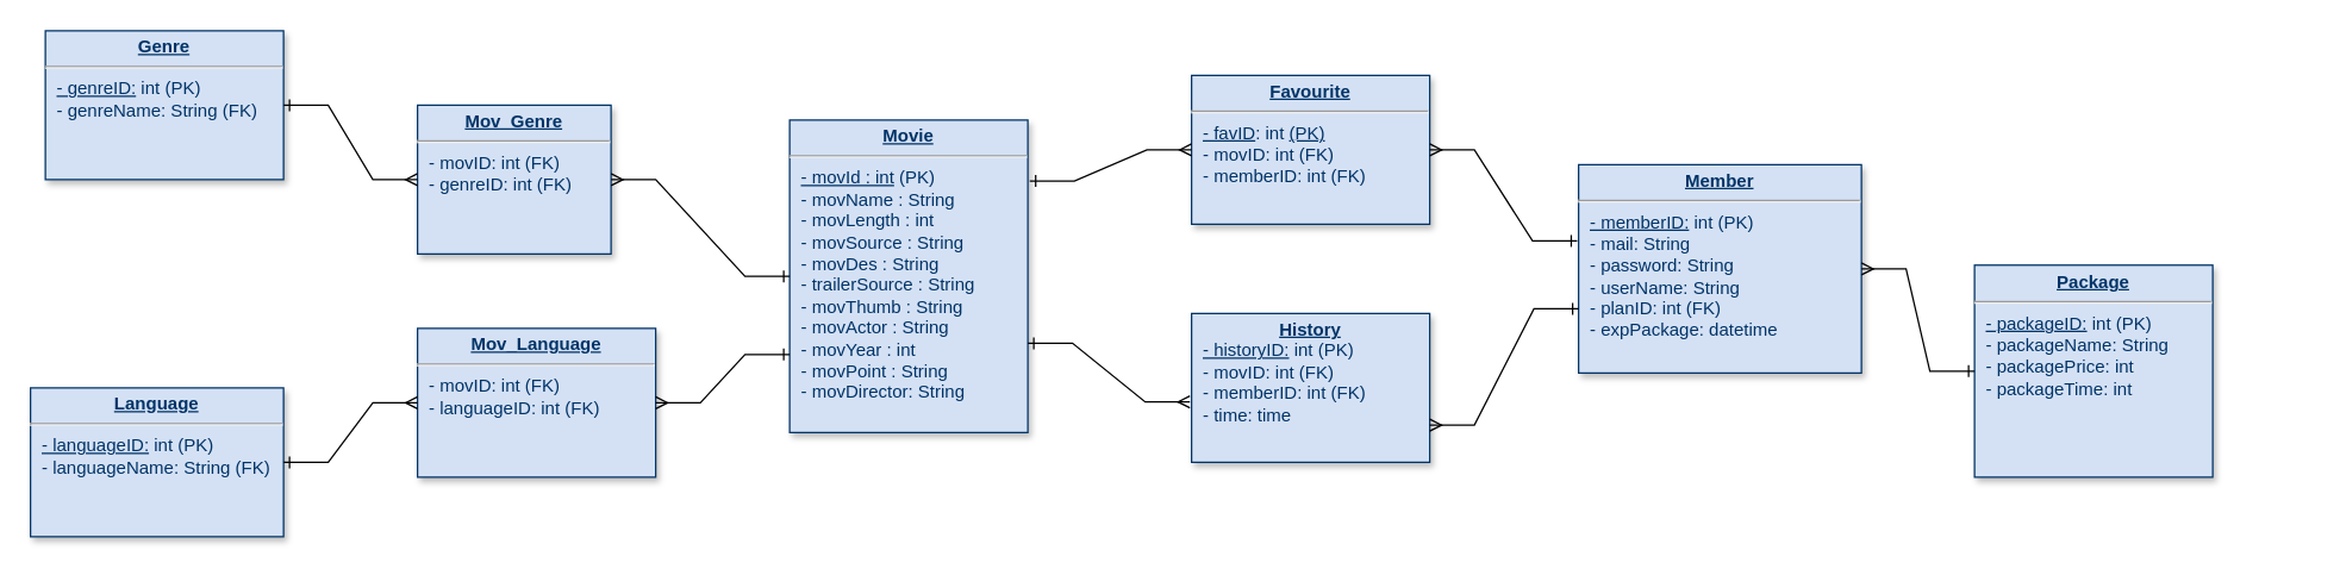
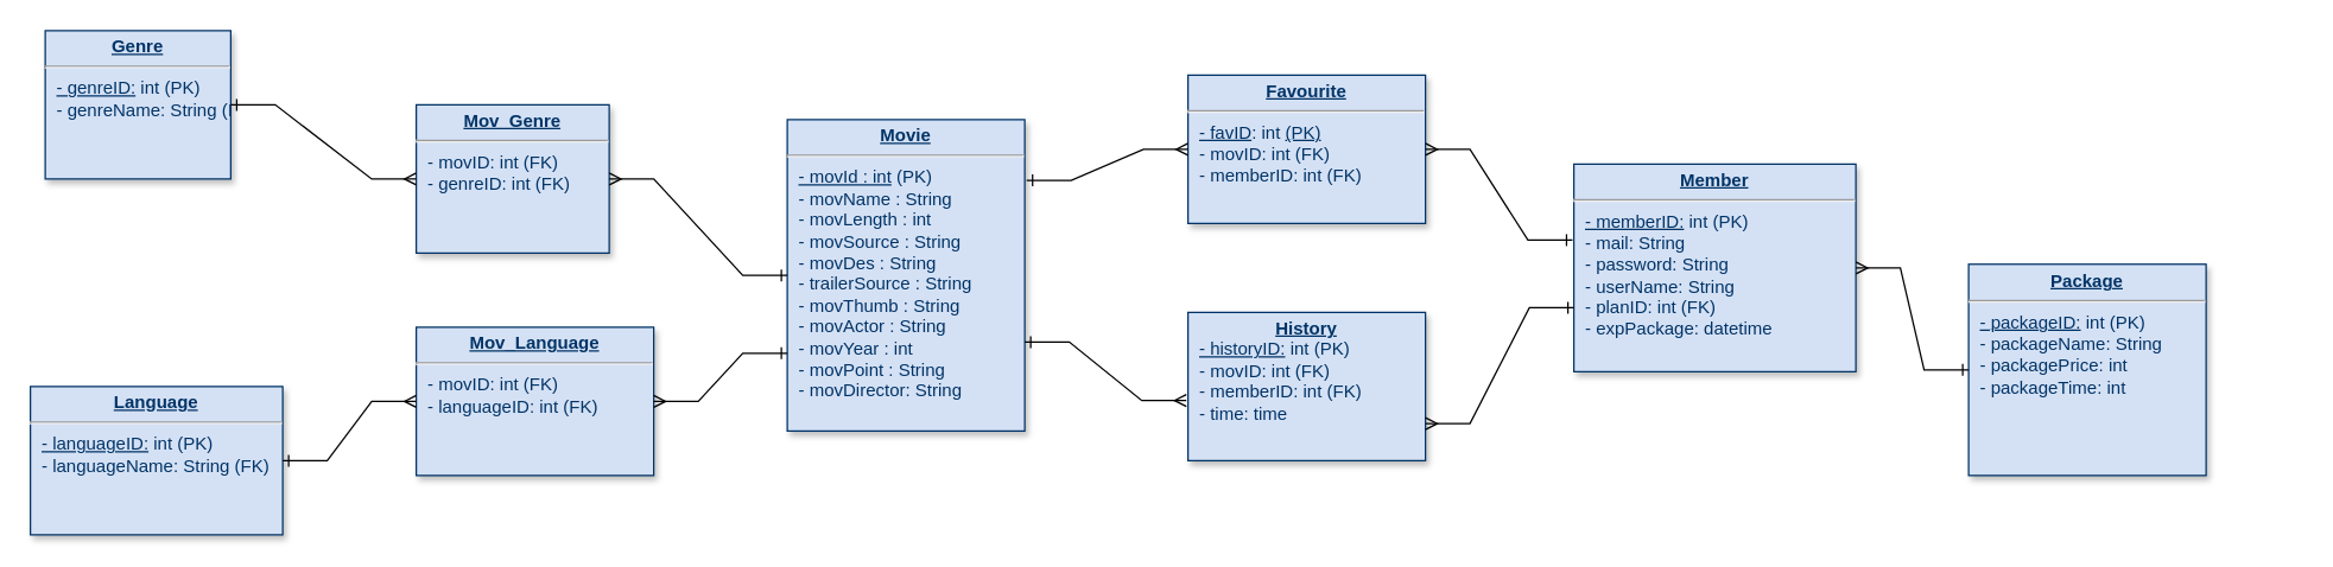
  <mxCell id="0" />
  <mxCell id="1" parent="0" />
  <mxCell id="2" value="&lt;p style=&quot;margin: 0px; margin-top: 4px; text-align: center; text-decoration: underline;&quot;&gt;&lt;strong&gt;Movie&lt;/strong&gt;&lt;/p&gt;&lt;hr&gt;&lt;p style=&quot;margin: 0px; margin-left: 8px;&quot;&gt;&lt;u&gt;- movId : int&lt;/u&gt; (PK)&lt;/p&gt;&lt;p style=&quot;margin: 0px; margin-left: 8px;&quot;&gt;- movName : String&lt;/p&gt;&lt;p style=&quot;margin: 0px; margin-left: 8px;&quot;&gt;- movLength : int&lt;/p&gt;&lt;p style=&quot;margin: 0px; margin-left: 8px;&quot;&gt;- movSource : String&lt;/p&gt;&lt;p style=&quot;margin: 0px; margin-left: 8px;&quot;&gt;- movDes : String&lt;br&gt;&lt;/p&gt;&lt;p style=&quot;margin: 0px; margin-left: 8px;&quot;&gt;- trailerSource : String&lt;br&gt;&lt;/p&gt;&lt;p style=&quot;margin: 0px; margin-left: 8px;&quot;&gt;- movThumb : String&lt;/p&gt;&lt;p style=&quot;margin: 0px; margin-left: 8px;&quot;&gt;- movActor : String&lt;/p&gt;&lt;p style=&quot;margin: 0px; margin-left: 8px;&quot;&gt;- movYear : int&lt;br&gt;&lt;/p&gt;&lt;p style=&quot;margin: 0px; margin-left: 8px;&quot;&gt;- movPoint : String&lt;/p&gt;&lt;p style=&quot;margin: 0px; margin-left: 8px;&quot;&gt;- movDirector: String&lt;/p&gt;&lt;p style=&quot;margin: 0px; margin-left: 8px;&quot;&gt;&lt;br&gt;&lt;/p&gt;" style="verticalAlign=top;align=left;overflow=fill;fontSize=12;fontFamily=Helvetica;html=1;strokeColor=#003366;shadow=1;fillColor=#D4E1F5;fontColor=#003366" parent="1" vertex="1"><mxGeometry x="530" y="80" width="160" height="210" as="geometry" /></mxCell>
  <mxCell id="3" value="&lt;p style=&quot;margin: 0px; margin-top: 4px; text-align: center; text-decoration: underline;&quot;&gt;&lt;b&gt;Member&lt;/b&gt;&lt;/p&gt;&lt;hr&gt;&lt;p style=&quot;margin: 0px; margin-left: 8px;&quot;&gt;&lt;u&gt;- memberID:&lt;/u&gt; int (PK)&lt;br&gt;&lt;/p&gt;&lt;p style=&quot;margin: 0px; margin-left: 8px;&quot;&gt;- mail: String&lt;/p&gt;&lt;p style=&quot;margin: 0px; margin-left: 8px;&quot;&gt;- password: String&lt;/p&gt;&lt;p style=&quot;margin: 0px; margin-left: 8px;&quot;&gt;- userName: String&lt;/p&gt;&lt;p style=&quot;margin: 0px; margin-left: 8px;&quot;&gt;- planID: int (FK)&lt;/p&gt;&lt;p style=&quot;margin: 0px; margin-left: 8px;&quot;&gt;- expPackage&lt;span style=&quot;background-color: initial;&quot;&gt;: datetime&lt;/span&gt;&lt;/p&gt;&lt;p style=&quot;margin: 0px; margin-left: 8px;&quot;&gt;&lt;span style=&quot;background-color: initial;&quot;&gt;&lt;br&gt;&lt;/span&gt;&lt;/p&gt;" style="verticalAlign=top;align=left;overflow=fill;fontSize=12;fontFamily=Helvetica;html=1;strokeColor=#003366;shadow=1;fillColor=#D4E1F5;fontColor=#003366" parent="1" vertex="1"><mxGeometry x="1060" y="110" width="190" height="140" as="geometry" /></mxCell>
  <mxCell id="4" value="&lt;p style=&quot;margin: 0px; margin-top: 4px; text-align: center; text-decoration: underline;&quot;&gt;&lt;strong&gt;Favourite&lt;/strong&gt;&lt;/p&gt;&lt;hr&gt;&lt;p style=&quot;margin: 0px; margin-left: 8px;&quot;&gt;&lt;u&gt;- favID&lt;/u&gt;: int&amp;nbsp;&lt;u&gt;(PK)&lt;/u&gt;&lt;/p&gt;&lt;p style=&quot;margin: 0px; margin-left: 8px;&quot;&gt;- movID: int (FK)&lt;/p&gt;&lt;p style=&quot;margin: 0px; margin-left: 8px;&quot;&gt;- memberID: int (FK)&lt;/p&gt;" style="verticalAlign=top;align=left;overflow=fill;fontSize=12;fontFamily=Helvetica;html=1;strokeColor=#003366;shadow=1;fillColor=#D4E1F5;fontColor=#003366" parent="1" vertex="1"><mxGeometry x="800" y="50" width="160" height="100" as="geometry" /></mxCell>
  <mxCell id="5" value="&lt;p style=&quot;margin: 0px; margin-top: 4px; text-align: center; text-decoration: underline;&quot;&gt;&lt;b&gt;History&lt;/b&gt;&lt;/p&gt;&lt;p style=&quot;border-color: var(--border-color); margin: 0px 0px 0px 8px;&quot;&gt;&lt;u&gt;- historyID:&lt;/u&gt; int (PK)&amp;nbsp;&lt;/p&gt;&lt;p style=&quot;border-color: var(--border-color); margin: 0px 0px 0px 8px;&quot;&gt;- movID: int (FK)&lt;/p&gt;&lt;p style=&quot;margin: 0px; margin-left: 8px;&quot;&gt;- memberID: int (FK)&lt;/p&gt;&lt;p style=&quot;margin: 0px; margin-left: 8px;&quot;&gt;- time: time&lt;/p&gt;&lt;p style=&quot;margin: 0px; margin-left: 8px;&quot;&gt;&lt;br&gt;&lt;/p&gt;&lt;p style=&quot;margin: 0px; margin-left: 8px;&quot;&gt;&lt;br&gt;&lt;/p&gt;" style="verticalAlign=top;align=left;overflow=fill;fontSize=12;fontFamily=Helvetica;html=1;strokeColor=#003366;shadow=1;fillColor=#D4E1F5;fontColor=#003366" parent="1" vertex="1"><mxGeometry x="800" y="210" width="160" height="100" as="geometry" /></mxCell>
  <mxCell id="6" value="&lt;p style=&quot;margin: 0px; margin-top: 4px; text-align: center; text-decoration: underline;&quot;&gt;&lt;strong&gt;Package&lt;/strong&gt;&lt;/p&gt;&lt;hr&gt;&lt;p style=&quot;margin: 0px; margin-left: 8px;&quot;&gt;&lt;u&gt;- packageID:&lt;/u&gt; int (PK)&lt;/p&gt;&lt;p style=&quot;margin: 0px; margin-left: 8px;&quot;&gt;- packageName: String&lt;/p&gt;&lt;p style=&quot;margin: 0px; margin-left: 8px;&quot;&gt;- packagePrice: int&lt;/p&gt;&lt;p style=&quot;margin: 0px; margin-left: 8px;&quot;&gt;- packageTime: int&lt;/p&gt;&lt;p style=&quot;margin: 0px; margin-left: 8px;&quot;&gt;&lt;br&gt;&lt;/p&gt;&lt;p style=&quot;margin: 0px; margin-left: 8px;&quot;&gt;&lt;br&gt;&lt;/p&gt;" style="verticalAlign=top;align=left;overflow=fill;fontSize=12;fontFamily=Helvetica;html=1;strokeColor=#003366;shadow=1;fillColor=#D4E1F5;fontColor=#003366" parent="1" vertex="1"><mxGeometry x="1326" y="177.5" width="160" height="142.5" as="geometry" /></mxCell>
  <mxCell id="7" value="" style="edgeStyle=entityRelationEdgeStyle;fontSize=12;html=1;endArrow=ERone;startArrow=ERmany;rounded=0;entryX=0;entryY=0.692;entryDx=0;entryDy=0;entryPerimeter=0;exitX=1;exitY=0.75;exitDx=0;exitDy=0;startFill=0;endFill=0;" parent="1" source="5" target="3" edge="1"><mxGeometry width="100" height="100" relative="1" as="geometry"><mxPoint x="960" y="250" as="sourcePoint" /><mxPoint x="1050" y="150" as="targetPoint" /><Array as="points"><mxPoint x="1040" y="200" /><mxPoint x="1070" y="150" /></Array></mxGeometry></mxCell>
  <mxCell id="8" value="" style="edgeStyle=entityRelationEdgeStyle;fontSize=12;html=1;endArrow=ERmany;rounded=0;exitX=1.008;exitY=0.195;exitDx=0;exitDy=0;exitPerimeter=0;entryX=0;entryY=0.5;entryDx=0;entryDy=0;startArrow=ERone;startFill=0;endFill=0;" parent="1" source="2" target="4" edge="1"><mxGeometry width="100" height="100" relative="1" as="geometry"><mxPoint x="850" y="180" as="sourcePoint" /><mxPoint x="950" y="80" as="targetPoint" /></mxGeometry></mxCell>
  <mxCell id="9" value="" style="edgeStyle=entityRelationEdgeStyle;fontSize=12;html=1;endArrow=ERone;startArrow=ERmany;rounded=0;exitX=1;exitY=0.5;exitDx=0;exitDy=0;entryX=-0.005;entryY=0.366;entryDx=0;entryDy=0;entryPerimeter=0;startFill=0;endFill=0;" parent="1" source="4" target="3" edge="1"><mxGeometry width="100" height="100" relative="1" as="geometry"><mxPoint x="850" y="180" as="sourcePoint" /><mxPoint x="950" y="80" as="targetPoint" /></mxGeometry></mxCell>
  <mxCell id="10" value="" style="edgeStyle=entityRelationEdgeStyle;fontSize=12;html=1;endArrow=ERmany;startArrow=ERone;rounded=0;entryX=-0.007;entryY=0.594;entryDx=0;entryDy=0;entryPerimeter=0;endFill=0;startFill=0;" parent="1" target="5" edge="1"><mxGeometry width="100" height="100" relative="1" as="geometry"><mxPoint x="690" y="230" as="sourcePoint" /><mxPoint x="790" y="130" as="targetPoint" /></mxGeometry></mxCell>
  <mxCell id="11" value="" style="edgeStyle=entityRelationEdgeStyle;fontSize=12;html=1;endArrow=ERone;startArrow=ERmany;rounded=0;exitX=1;exitY=0.5;exitDx=0;exitDy=0;startFill=0;endFill=0;" parent="1" source="3" target="6" edge="1"><mxGeometry width="100" height="100" relative="1" as="geometry"><mxPoint x="1380" y="220" as="sourcePoint" /><mxPoint x="1490" y="140" as="targetPoint" /><Array as="points"><mxPoint x="1410" y="240" /><mxPoint x="1540" y="180" /><mxPoint x="1550" y="190" /></Array></mxGeometry></mxCell>
  <mxCell id="12" value="&lt;p style=&quot;margin: 0px; margin-top: 4px; text-align: center; text-decoration: underline;&quot;&gt;&lt;b&gt;Mov_Genre&lt;/b&gt;&lt;/p&gt;&lt;hr&gt;&lt;p style=&quot;margin: 0px; margin-left: 8px;&quot;&gt;&lt;span style=&quot;background-color: initial;&quot;&gt;- movID: int (FK)&lt;/span&gt;&lt;br&gt;&lt;/p&gt;&lt;p style=&quot;margin: 0px; margin-left: 8px;&quot;&gt;- genreID: int (FK)&lt;/p&gt;" style="verticalAlign=top;align=left;overflow=fill;fontSize=12;fontFamily=Helvetica;html=1;strokeColor=#003366;shadow=1;fillColor=#D4E1F5;fontColor=#003366" parent="1" vertex="1"><mxGeometry x="280" y="70" width="130" height="100" as="geometry" /></mxCell>
- <mxCell id="13" value="&lt;p style=&quot;margin: 0px; margin-top: 4px; text-align: center; text-decoration: underline;&quot;&gt;&lt;b&gt;Genre&lt;/b&gt;&lt;/p&gt;&lt;hr&gt;&lt;p style=&quot;margin: 0px; margin-left: 8px;&quot;&gt;&lt;u style=&quot;background-color: initial;&quot;&gt;- genreID:&lt;/u&gt;&lt;span style=&quot;background-color: initial;&quot;&gt;&amp;nbsp;int&lt;/span&gt;&lt;span style=&quot;background-color: initial;&quot;&gt; (PK)&lt;/span&gt;&lt;br&gt;&lt;/p&gt;&lt;p style=&quot;margin: 0px; margin-left: 8px;&quot;&gt;- genreName: String (FK)&amp;nbsp;&lt;/p&gt;" style="verticalAlign=top;align=left;overflow=fill;fontSize=12;fontFamily=Helvetica;html=1;strokeColor=#003366;shadow=1;fillColor=#D4E1F5;fontColor=#003366" parent="1" vertex="1"><mxGeometry x="30" y="20" width="160" height="100" as="geometry" /></mxCell>
+ <mxCell id="13" value="&lt;p style=&quot;margin: 0px; margin-top: 4px; text-align: center; text-decoration: underline;&quot;&gt;&lt;b&gt;Genre&lt;/b&gt;&lt;/p&gt;&lt;hr&gt;&lt;p style=&quot;margin: 0px; margin-left: 8px;&quot;&gt;&lt;u style=&quot;background-color: initial;&quot;&gt;- genreID:&lt;/u&gt;&lt;span style=&quot;background-color: initial;&quot;&gt;&amp;nbsp;int&lt;/span&gt;&lt;span style=&quot;background-color: initial;&quot;&gt; (PK)&lt;/span&gt;&lt;br&gt;&lt;/p&gt;&lt;p style=&quot;margin: 0px; margin-left: 8px;&quot;&gt;- genreName: String (FK)&amp;nbsp;&lt;/p&gt;" style="verticalAlign=top;align=left;overflow=fill;fontSize=12;fontFamily=Helvetica;html=1;strokeColor=#003366;shadow=1;fillColor=#D4E1F5;fontColor=#003366" parent="1" vertex="1"><mxGeometry x="30" y="20" width="125" height="100" as="geometry" /></mxCell>
  <mxCell id="14" value="" style="edgeStyle=entityRelationEdgeStyle;fontSize=12;html=1;endArrow=ERmany;rounded=0;entryX=1;entryY=0.5;entryDx=0;entryDy=0;exitX=0;exitY=0.5;exitDx=0;exitDy=0;endFill=0;startArrow=ERone;startFill=0;" parent="1" source="2" target="12" edge="1"><mxGeometry width="100" height="100" relative="1" as="geometry"><mxPoint x="430" y="210" as="sourcePoint" /><mxPoint x="530" y="110" as="targetPoint" /></mxGeometry></mxCell>
  <mxCell id="15" value="" style="edgeStyle=entityRelationEdgeStyle;fontSize=12;html=1;endArrow=ERmany;rounded=0;exitX=1;exitY=0.5;exitDx=0;exitDy=0;entryX=0;entryY=0.5;entryDx=0;entryDy=0;startArrow=ERone;startFill=0;endFill=0;" parent="1" source="13" target="12" edge="1"><mxGeometry width="100" height="100" relative="1" as="geometry"><mxPoint x="430" y="210" as="sourcePoint" /><mxPoint x="530" y="110" as="targetPoint" /></mxGeometry></mxCell>
  <mxCell id="16" value="&lt;p style=&quot;margin: 0px; margin-top: 4px; text-align: center; text-decoration: underline;&quot;&gt;&lt;b&gt;Mov_Language&lt;/b&gt;&lt;/p&gt;&lt;hr&gt;&lt;p style=&quot;margin: 0px; margin-left: 8px;&quot;&gt;&lt;span style=&quot;background-color: initial;&quot;&gt;- movID: int (FK)&lt;/span&gt;&lt;br&gt;&lt;/p&gt;&lt;p style=&quot;margin: 0px; margin-left: 8px;&quot;&gt;- languageID: int (FK)&lt;/p&gt;" style="verticalAlign=top;align=left;overflow=fill;fontSize=12;fontFamily=Helvetica;html=1;strokeColor=#003366;shadow=1;fillColor=#D4E1F5;fontColor=#003366" parent="1" vertex="1"><mxGeometry x="280" y="220" width="160" height="100" as="geometry" /></mxCell>
  <mxCell id="17" value="&lt;p style=&quot;margin: 0px; margin-top: 4px; text-align: center; text-decoration: underline;&quot;&gt;&lt;b&gt;Language&lt;/b&gt;&lt;/p&gt;&lt;hr&gt;&lt;p style=&quot;margin: 0px; margin-left: 8px;&quot;&gt;&lt;u style=&quot;background-color: initial;&quot;&gt;- languageID:&lt;/u&gt;&lt;span style=&quot;background-color: initial;&quot;&gt; int&lt;/span&gt;&lt;span style=&quot;background-color: initial;&quot;&gt;&amp;nbsp;(PK)&lt;/span&gt;&lt;br&gt;&lt;/p&gt;&lt;p style=&quot;margin: 0px; margin-left: 8px;&quot;&gt;- languageName: String (FK)&amp;nbsp;&lt;/p&gt;" style="verticalAlign=top;align=left;overflow=fill;fontSize=12;fontFamily=Helvetica;html=1;strokeColor=#003366;shadow=1;fillColor=#D4E1F5;fontColor=#003366" parent="1" vertex="1"><mxGeometry x="20" y="260" width="170" height="100" as="geometry" /></mxCell>
  <mxCell id="18" value="" style="edgeStyle=entityRelationEdgeStyle;fontSize=12;html=1;endArrow=ERmany;rounded=0;entryX=1;entryY=0.5;entryDx=0;entryDy=0;exitX=0;exitY=0.75;exitDx=0;exitDy=0;endFill=0;startArrow=ERone;startFill=0;" parent="1" source="2" target="16" edge="1"><mxGeometry width="100" height="100" relative="1" as="geometry"><mxPoint x="510" y="375" as="sourcePoint" /><mxPoint x="510" y="300" as="targetPoint" /></mxGeometry></mxCell>
  <mxCell id="19" value="" style="edgeStyle=entityRelationEdgeStyle;fontSize=12;html=1;endArrow=ERmany;rounded=0;exitX=1;exitY=0.5;exitDx=0;exitDy=0;entryX=0;entryY=0.5;entryDx=0;entryDy=0;startArrow=ERone;startFill=0;endFill=0;" parent="1" source="17" target="16" edge="1"><mxGeometry width="100" height="100" relative="1" as="geometry"><mxPoint x="410" y="400" as="sourcePoint" /><mxPoint x="510" y="300" as="targetPoint" /></mxGeometry></mxCell>
